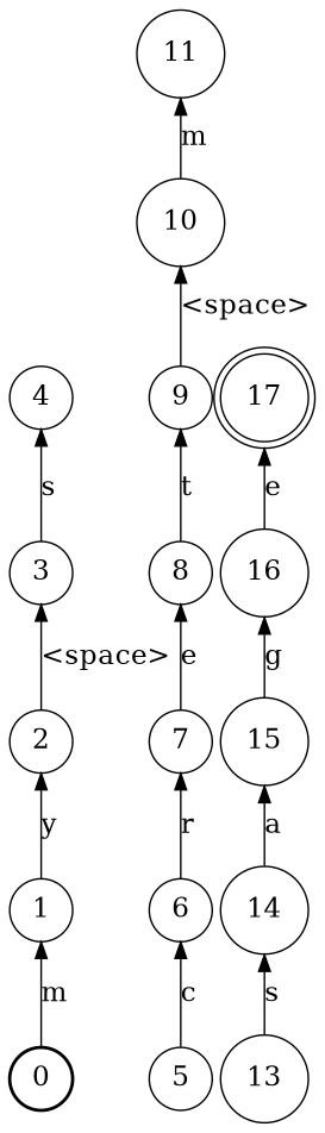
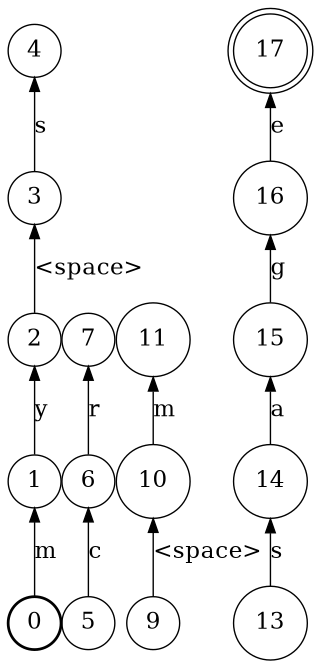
  digraph {
    nodesep=0.01
    rankdir=BT
    ranksep=0.4
    node [fontsize=17 shape=circle style=solid]
    edge [fontsize=17]
    n1 [label=0 style=bold]
    n2 [label=1]
    n3 [label=2]
    n4 [label=3]
    n5 [label=4]
    n6 [label=5]
    n7 [label=6]
    n8 [label=7]
-   n9 [label=8]
    n10 [label=9]
    n11 [label=10]
    n12 [label=11]
    n13 [label=13]
    n14 [label=14]
    n15 [label=15]
    n16 [label=16]
    n17 [label=17 shape=doublecircle]
    n1 -> n2 [label=m]
    n2 -> n3 [label=y]
    n3 -> n4 [label="<space>"]
    n4 -> n5 [label=s]
    n6 -> n7 [label=c]
    n7 -> n8 [label=r]
-   n8 -> n9 [label=e]
-   n9 -> n10 [label=t]
    n10 -> n11 [label="<space>"]
    n11 -> n12 [label=m]
    n13 -> n14 [label=s]
    n14 -> n15 [label=a]
    n15 -> n16 [label=g]
    n16 -> n17 [label=e]
  }
